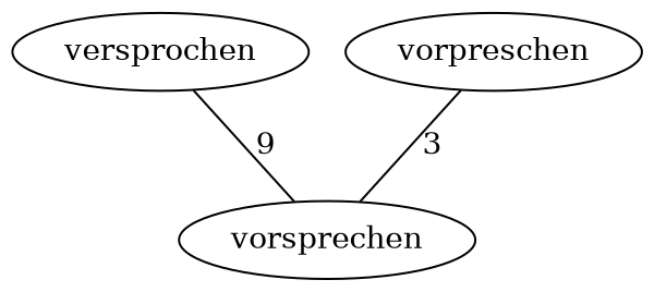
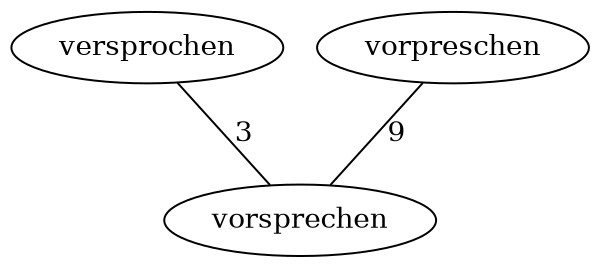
  graph {
    versprochen
    vorsprechen
    vorpreschen
-   versprochen -- vorsprechen [label=9]
-   vorpreschen -- vorsprechen [label=3]
+   versprochen -- vorsprechen [label=3]
+   vorpreschen -- vorsprechen [label=9]
  }
